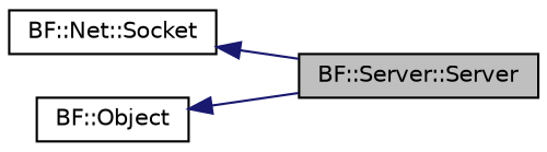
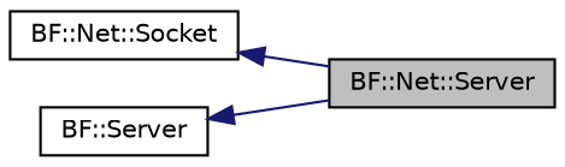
  digraph {
    rankdir=LR
    node [color=black fillcolor=white fontname=Helvetica fontsize=10 shape=record style=filled]
    edge [color=midnightblue dir=back fontname=Helvetica fontsize=10 labelfontname=Helvetica labelfontsize=10 style=solid]
-   n1 [fillcolor=grey75 fontcolor=black height=0.2 label="BF::Server::Server" width=0.4]
+   n1 [fillcolor=grey75 fontcolor=black height=0.2 label="BF::Net::Server" width=0.4]
    n2 [height=0.2 label="BF::Net::Socket" width=0.4]
-   n3 [height=0.2 label="BF::Object" width=0.4]
+   n3 [height=0.2 label="BF::Server" width=0.4]
    n2 -> n1
    n3 -> n1
  }
